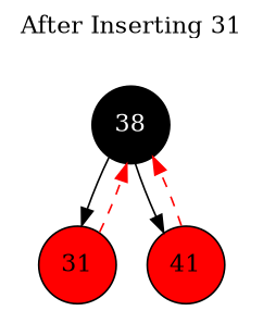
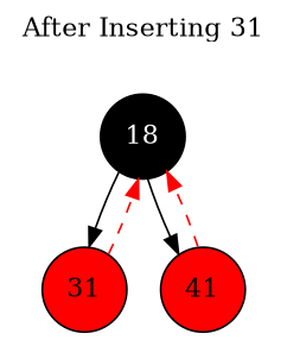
  digraph {
    label="After Inserting 31"
    labelloc=t
    node [fillcolor=red fontcolor=black shape=circle style=filled]
-   38 [fillcolor=black fontcolor=white]
+   38 [fillcolor=black fontcolor=white label=18]
    31
    41
    38 -> 31
    38 -> 41
    31 -> 38 [color=red style=dashed]
    41 -> 38 [color=red style=dashed]
  }
